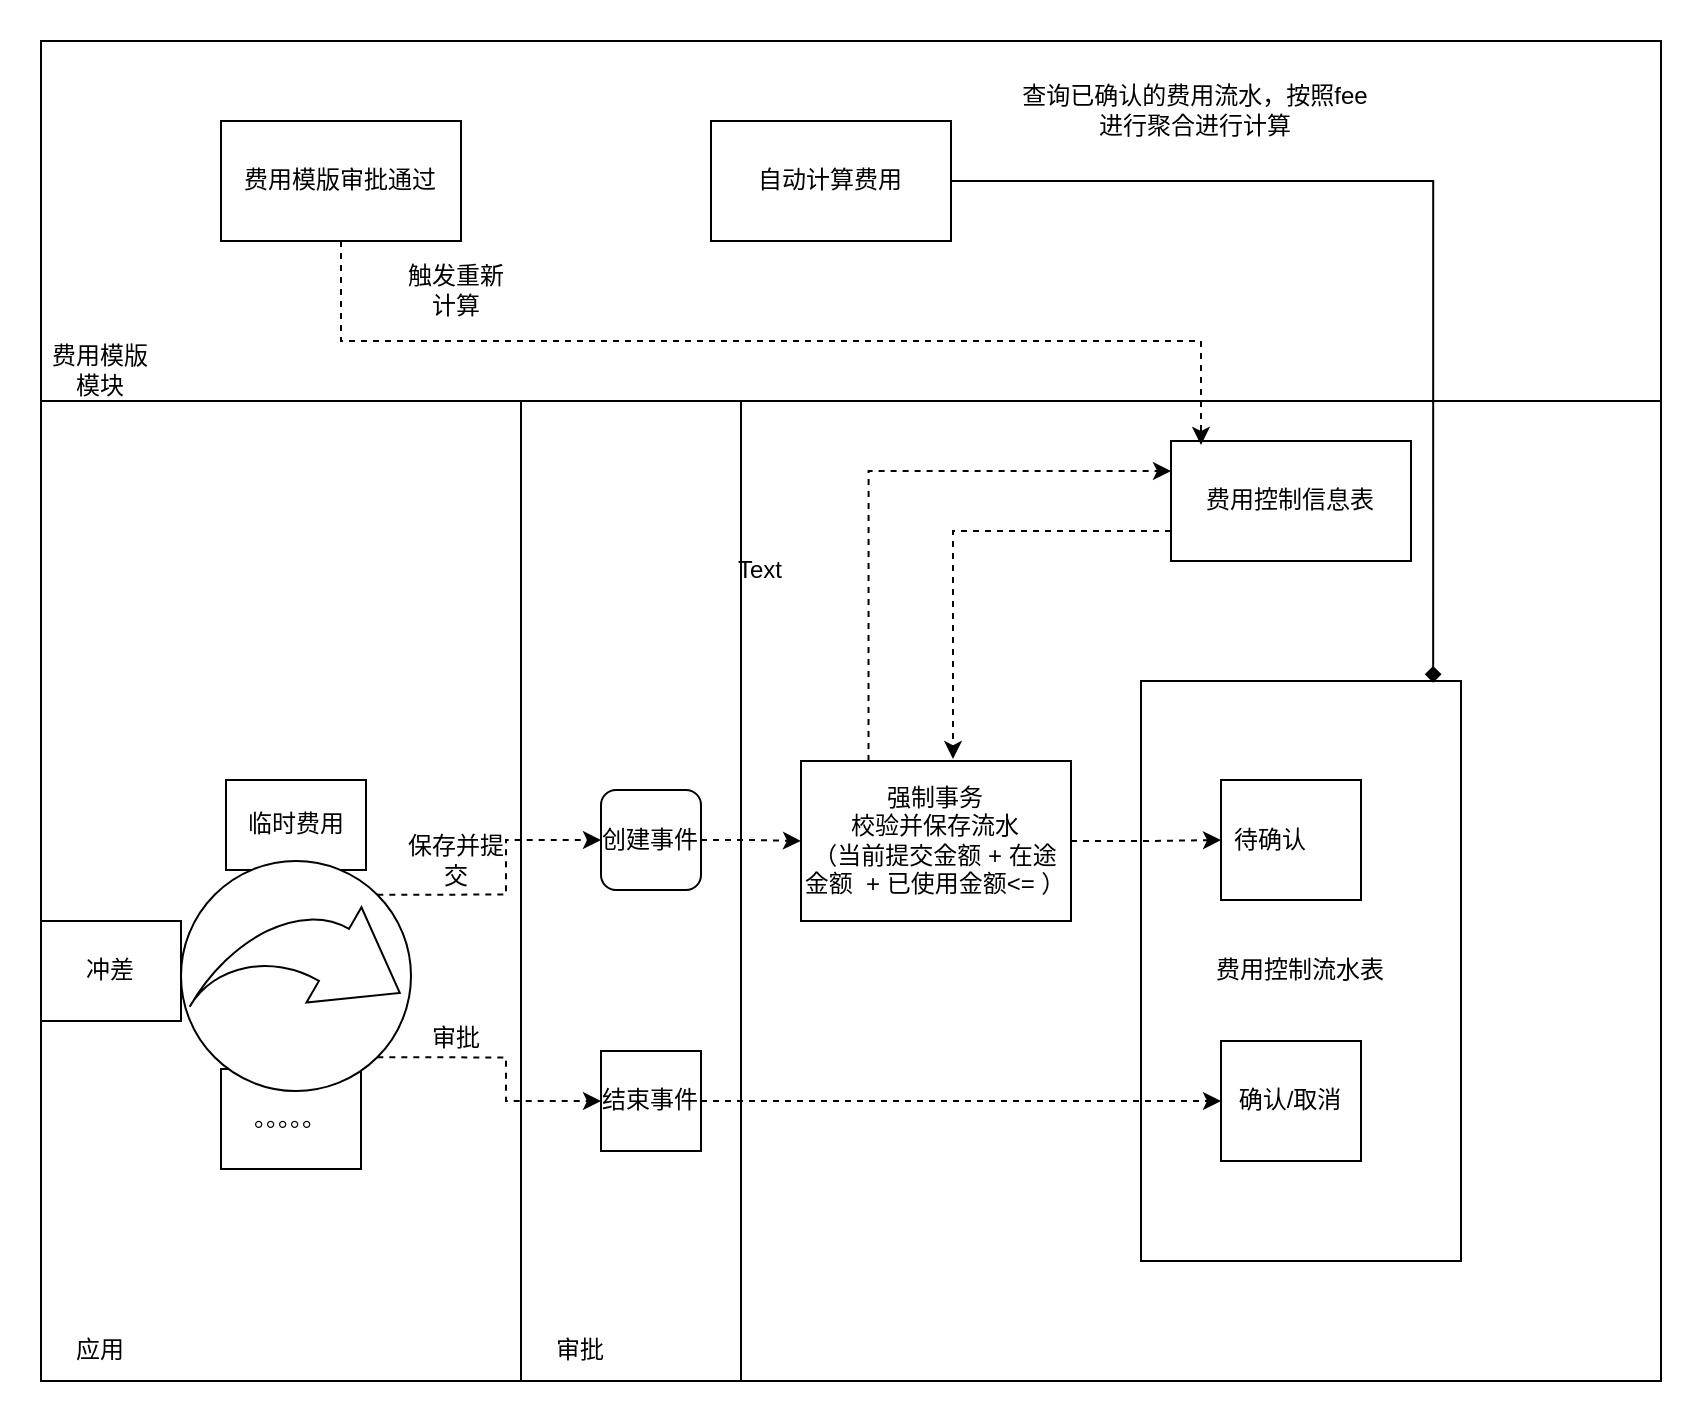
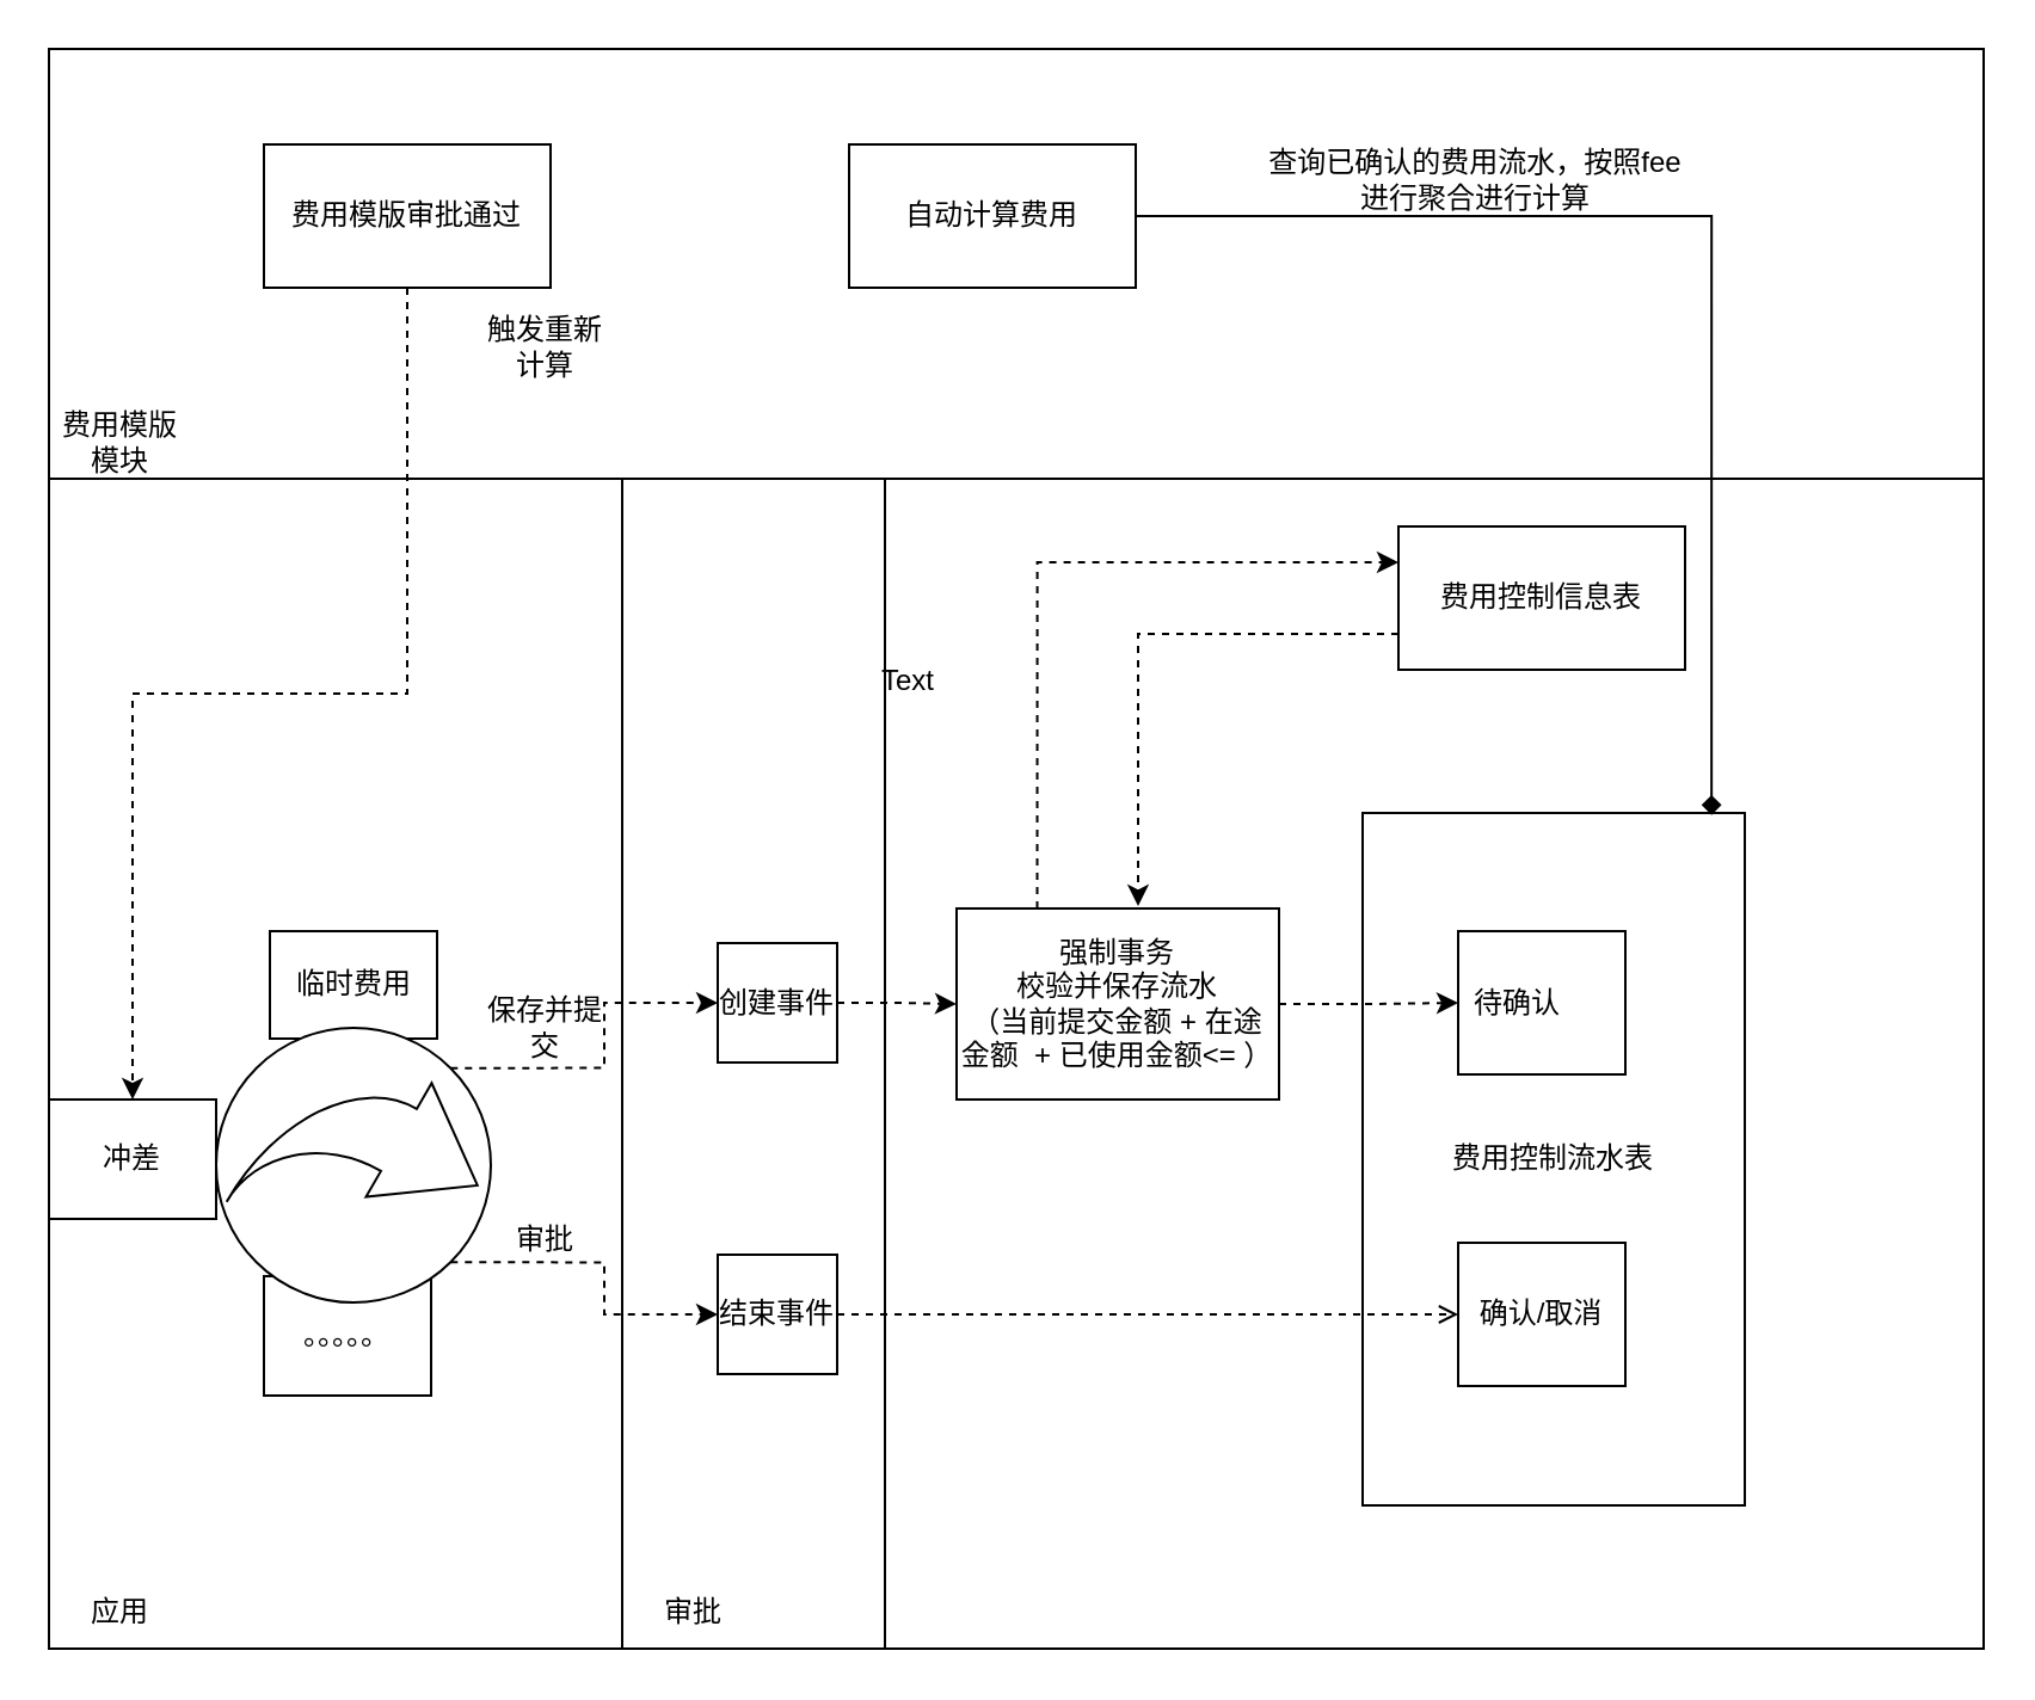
  <mxCell id="0" />
  <mxCell id="1" parent="0" />
  <mxCell id="2" value="" style="rounded=0;whiteSpace=wrap;html=1;fillColor=none;" vertex="1" parent="1"><mxGeometry x="260" y="200" width="110" height="490" as="geometry" /></mxCell>
  <mxCell id="3" value="" style="rounded=0;whiteSpace=wrap;html=1;fillColor=none;" vertex="1" parent="1"><mxGeometry x="20" y="200" width="240" height="490" as="geometry" /></mxCell>
  <mxCell id="4" value="" style="rounded=0;whiteSpace=wrap;html=1;fillColor=none;" vertex="1" parent="1"><mxGeometry x="370" y="200" width="460" height="490" as="geometry" /></mxCell>
  <mxCell id="5" value="" style="rounded=0;whiteSpace=wrap;html=1;fillColor=none;" vertex="1" parent="1"><mxGeometry x="20" y="20" width="810" height="180" as="geometry" /></mxCell>
  <mxCell id="6" value="费用控制信息表" style="rounded=0;whiteSpace=wrap;html=1;" vertex="1" parent="1"><mxGeometry x="585" y="220" width="120" height="60" as="geometry" /></mxCell>
  <mxCell id="7" value="费用控制流水表" style="rounded=0;whiteSpace=wrap;html=1;" vertex="1" parent="1"><mxGeometry x="570" y="340" width="160" height="290" as="geometry" /></mxCell>
  <mxCell id="8" style="edgeStyle=orthogonalEdgeStyle;rounded=0;orthogonalLoop=1;jettySize=auto;html=1;exitX=1;exitY=0.5;exitDx=0;exitDy=0;entryX=0;entryY=0.5;entryDx=0;entryDy=0;dashed=1;" edge="1" parent="1" source="10" target="20"><mxGeometry relative="1" as="geometry" /></mxCell>
  <mxCell id="9" style="edgeStyle=orthogonalEdgeStyle;rounded=0;orthogonalLoop=1;jettySize=auto;html=1;exitX=0.25;exitY=0;exitDx=0;exitDy=0;entryX=0;entryY=0.25;entryDx=0;entryDy=0;dashed=1;" edge="1" parent="1" source="10" target="6"><mxGeometry relative="1" as="geometry" /></mxCell>
  <mxCell id="10" value="&lt;span style=&quot;color: rgba(0, 0, 0, 0); font-family: monospace; font-size: 0px; text-align: start; text-wrap-mode: nowrap;&quot;&gt;卡没%3CmxGraphModel%3E%3Croot%3E%3CmxCell%20id%3D%220%22%2F%3E%3CmxCell%20id%3D%221%22%20parent%3D%220%22%2F%3E%3CmxCell%20id%3D%222%22%20value%3D%22%E5%BC%BA%E5%88%B6%E4%BA%8B%E5%8A%A1%22%20style%3D%22text%3Bhtml%3D1%3Balign%3Dcenter%3BverticalAlign%3Dmiddle%3BwhiteSpace%3Dwrap%3Brounded%3D0%3B%22%20vertex%3D%221%22%20parent%3D%221%22%3E%3CmxGeometry%20x%3D%22420%22%20y%3D%22325%22%20width%3D%2260%22%20height%3D%2230%22%20as%3D%22geometry%22%2F%3E%3C%2FmxCell%3E%3C%2Froot%3E%3C%2FmxGraphModel%3E&lt;/span&gt;&lt;span style=&quot;text-align: start;&quot;&gt;&lt;font face=&quot;monospace&quot; color=&quot;rgba(0, 0, 0, 0)&quot;&gt;&lt;span style=&quot;font-size: 0px; text-wrap-mode: nowrap;&quot;&gt;强3CmxGraphModel%3E%3Croot%3E%3CmxCell%20id%3D%220%22%2F%3E%3CmxCell%20id%3D%221%22%20parent%3D%220%22%2F%3E%3CmxCell%20id%3D%222%22%20value%3D%22%E5%BC%BA%E5%88%B6%E4%BA%8B%E5%8A%A1%22%20style%3D%22text%3Bhtml%3D1%3Balign%3Dcenter%3BverticalAlign%3Dmiddle%3BwhiteSpace%3Dwrap%3Brounded%3D0%3B%22%20vertex%3D%221%22%20parent%3D%221%22%3E%3CmxGeometry%20x%3D%22420%22%20y%3D%22325%22%20width%3D%2260%22%20height%3D%2230%22%20as%3D%22geometry%22%2F%3E%3C%2FmxCell%3E%3C%2Froot%3E%3C%2FmxGraphModel%3E%3CmxGraphModel%3E%3Croot%3E%3CmxCell%20id%3D%220%22%2F%3E%3CmxCell%20id%3D%221%22%20parent%3D%220%22%2F%3E%3CmxCell%20id%3D%222%22%20value%3D%22%E5%BC%BA%E5%88%B6%E4%BA%8B%E5%8A%A1%22%20style%3D%22text%3Bhtml%3D1%3Balign%3Dcenter%3BverticalAlign%3Dmiddle%3BwhiteSpace%3Dwrap%3Brounded%3D0%3B%22%20vertex%3D%221%22%20parent%3D%221%22%3E%3CmxGeometry%20x%3D%22420%22%20y%3D%22325%22%20width%3D%2260%22%20height%3D%2230%22%20as%3D%22geometry%22%2F%3E%3C%2FmxCell%3E%3C%2Froot%3E%3C%2FmxGraphModel%3E&lt;/span&gt;&lt;/font&gt;&lt;/span&gt;强制事务&lt;br&gt;校验并保存流水&lt;br&gt;（当前提交金额 + 在途金额&amp;nbsp; + 已使用金额&amp;lt;= ）" style="rounded=0;whiteSpace=wrap;html=1;" vertex="1" parent="1"><mxGeometry x="400" y="380" width="135" height="80" as="geometry" /></mxCell>
  <mxCell id="11" value="临时费用" style="rounded=0;whiteSpace=wrap;html=1;" vertex="1" parent="1"><mxGeometry x="112.5" y="389.5" width="70" height="45" as="geometry" /></mxCell>
  <mxCell id="12" value="。。。。。" style="rounded=0;whiteSpace=wrap;html=1;" vertex="1" parent="1"><mxGeometry x="110" y="534" width="70" height="50" as="geometry" /></mxCell>
  <mxCell id="13" value="冲差" style="rounded=0;whiteSpace=wrap;html=1;" vertex="1" parent="1"><mxGeometry x="20" y="460" width="70" height="50" as="geometry" /></mxCell>
- <mxCell id="14" style="edgeStyle=orthogonalEdgeStyle;rounded=0;orthogonalLoop=1;jettySize=auto;html=1;exitX=0.5;exitY=1;exitDx=0;exitDy=0;dashed=1;entryX=0.125;entryY=0.033;entryDx=0;entryDy=0;entryPerimeter=0;" edge="1" parent="1" source="15" target="6"><mxGeometry relative="1" as="geometry" /></mxCell>
+ <mxCell id="14" style="edgeStyle=orthogonalEdgeStyle;rounded=0;orthogonalLoop=1;jettySize=auto;html=1;exitX=0.5;exitY=1;exitDx=0;exitDy=0;dashed=1;" edge="1" parent="1" source="15" target="13"><mxGeometry relative="1" as="geometry" /></mxCell>
  <mxCell id="15" value="费用模版审批通过" style="rounded=0;whiteSpace=wrap;html=1;" vertex="1" parent="1"><mxGeometry x="110" y="60" width="120" height="60" as="geometry" /></mxCell>
  <mxCell id="16" style="edgeStyle=orthogonalEdgeStyle;rounded=0;orthogonalLoop=1;jettySize=auto;html=1;exitX=1;exitY=0;exitDx=0;exitDy=0;entryX=0;entryY=0.5;entryDx=0;entryDy=0;dashed=1;" edge="1" parent="1" source="18" target="22"><mxGeometry relative="1" as="geometry"><mxPoint x="240" y="419.5" as="targetPoint" /></mxGeometry></mxCell>
  <mxCell id="17" style="edgeStyle=orthogonalEdgeStyle;rounded=0;orthogonalLoop=1;jettySize=auto;html=1;exitX=1;exitY=1;exitDx=0;exitDy=0;entryX=0;entryY=0.5;entryDx=0;entryDy=0;dashed=1;" edge="1" parent="1" source="18" target="24"><mxGeometry relative="1" as="geometry"><mxPoint x="240" y="567" as="targetPoint" /></mxGeometry></mxCell>
  <mxCell id="18" value="" style="ellipse;whiteSpace=wrap;html=1;aspect=fixed;labelBackgroundColor=none;fillColor=default;" vertex="1" parent="1"><mxGeometry x="90" y="430" width="115" height="115" as="geometry" /></mxCell>
  <mxCell id="19" value="" style="html=1;shadow=0;dashed=0;align=center;verticalAlign=middle;shape=mxgraph.arrows2.jumpInArrow;dy=15;dx=38;arrowHead=55;rotation=30;" vertex="1" parent="1"><mxGeometry x="110" y="444.5" width="87.5" height="86" as="geometry" /></mxCell>
  <mxCell id="20" value="待确认" style="text;html=1;align=center;verticalAlign=middle;whiteSpace=wrap;rounded=0;" vertex="1" parent="1"><mxGeometry x="610" y="404.5" width="50" height="30" as="geometry" /></mxCell>
  <mxCell id="21" style="edgeStyle=orthogonalEdgeStyle;rounded=0;orthogonalLoop=1;jettySize=auto;html=1;exitX=1;exitY=0.5;exitDx=0;exitDy=0;dashed=1;" edge="1" parent="1" source="22" target="10"><mxGeometry relative="1" as="geometry" /></mxCell>
- <mxCell id="22" value="创建事件" style="whiteSpace=wrap;html=1;rounded=1;" vertex="1" parent="1"><mxGeometry x="300" y="394.5" width="50" height="50" as="geometry" /></mxCell>
- <mxCell id="23" style="edgeStyle=orthogonalEdgeStyle;rounded=0;orthogonalLoop=1;jettySize=auto;html=1;exitX=1;exitY=0.5;exitDx=0;exitDy=0;dashed=1;" edge="1" parent="1" source="24" target="25"><mxGeometry relative="1" as="geometry" /></mxCell>
+ <mxCell id="22" value="创建事件" style="rounded=0;whiteSpace=wrap;html=1;" vertex="1" parent="1"><mxGeometry x="300" y="394.5" width="50" height="50" as="geometry" /></mxCell>
+ <mxCell id="23" style="edgeStyle=orthogonalEdgeStyle;rounded=0;orthogonalLoop=1;jettySize=auto;html=1;exitX=1;exitY=0.5;exitDx=0;exitDy=0;dashed=1;endArrow=open;" edge="1" parent="1" source="24" target="25"><mxGeometry relative="1" as="geometry" /></mxCell>
  <mxCell id="24" value="结束事件" style="rounded=0;whiteSpace=wrap;html=1;" vertex="1" parent="1"><mxGeometry x="300" y="525" width="50" height="50" as="geometry" /></mxCell>
  <mxCell id="25" value="确认/取消" style="rounded=0;whiteSpace=wrap;html=1;fillColor=none;" vertex="1" parent="1"><mxGeometry x="610" y="520" width="70" height="60" as="geometry" /></mxCell>
  <mxCell id="26" value="" style="rounded=0;whiteSpace=wrap;html=1;fillColor=none;" vertex="1" parent="1"><mxGeometry x="610" y="389.5" width="70" height="60" as="geometry" /></mxCell>
  <mxCell id="27" value="保存并提交" style="text;html=1;align=center;verticalAlign=middle;whiteSpace=wrap;rounded=0;" vertex="1" parent="1"><mxGeometry x="197.5" y="414.5" width="60" height="30" as="geometry" /></mxCell>
  <mxCell id="28" value="审批" style="text;html=1;align=center;verticalAlign=middle;whiteSpace=wrap;rounded=0;" vertex="1" parent="1"><mxGeometry x="198" y="504" width="60" height="30" as="geometry" /></mxCell>
  <mxCell id="29" value="触发重新计算" style="text;html=1;align=center;verticalAlign=middle;whiteSpace=wrap;rounded=0;" vertex="1" parent="1"><mxGeometry x="197.5" y="130" width="60" height="30" as="geometry" /></mxCell>
  <mxCell id="30" style="edgeStyle=orthogonalEdgeStyle;rounded=0;orthogonalLoop=1;jettySize=auto;html=1;exitX=0;exitY=0.75;exitDx=0;exitDy=0;entryX=0.563;entryY=-0.012;entryDx=0;entryDy=0;entryPerimeter=0;dashed=1;" edge="1" parent="1" source="6" target="10"><mxGeometry relative="1" as="geometry" /></mxCell>
  <mxCell id="31" value="审批" style="text;html=1;align=center;verticalAlign=middle;whiteSpace=wrap;rounded=0;" vertex="1" parent="1"><mxGeometry x="260" y="660" width="60" height="30" as="geometry" /></mxCell>
  <mxCell id="32" value="应用" style="text;html=1;align=center;verticalAlign=middle;whiteSpace=wrap;rounded=0;" vertex="1" parent="1"><mxGeometry x="20" y="660" width="60" height="30" as="geometry" /></mxCell>
  <mxCell id="33" value="费用模版模块" style="text;html=1;align=center;verticalAlign=middle;whiteSpace=wrap;rounded=0;" vertex="1" parent="1"><mxGeometry x="20" y="170" width="60" height="30" as="geometry" /></mxCell>
  <mxCell id="34" style="edgeStyle=orthogonalEdgeStyle;rounded=0;orthogonalLoop=1;jettySize=auto;html=1;exitX=1;exitY=0.5;exitDx=0;exitDy=0;entryX=0.913;entryY=0.003;entryDx=0;entryDy=0;entryPerimeter=0;endArrow=diamond;" edge="1" parent="1" source="35" target="7"><mxGeometry relative="1" as="geometry" /></mxCell>
  <mxCell id="35" value="自动计算费用" style="rounded=0;whiteSpace=wrap;html=1;" vertex="1" parent="1"><mxGeometry x="355" y="60" width="120" height="60" as="geometry" /></mxCell>
  <mxCell id="36" value="Text" style="text;html=1;align=center;verticalAlign=middle;whiteSpace=wrap;rounded=0;" vertex="1" parent="1"><mxGeometry x="350" y="270" width="60" height="30" as="geometry" /></mxCell>
- <mxCell id="37" value="查询已确认的费用流水，按照fee进行聚合进行计算" style="text;html=1;align=center;verticalAlign=middle;whiteSpace=wrap;rounded=0;" vertex="1" parent="1"><mxGeometry x="510" y="40" width="175" height="30" as="geometry" /></mxCell>
+ <mxCell id="37" value="查询已确认的费用流水，按照fee进行聚合进行计算" style="text;html=1;align=center;verticalAlign=middle;whiteSpace=wrap;rounded=0;" vertex="1" parent="1"><mxGeometry x="530" y="60" width="175" height="30" as="geometry" /></mxCell>
